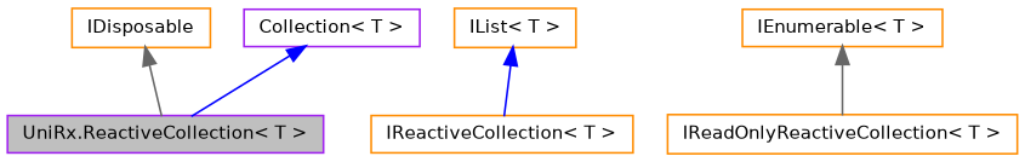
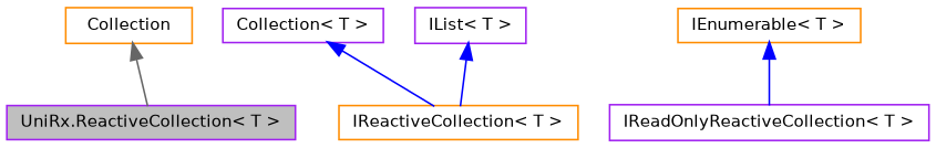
  digraph {
    node [color=purple fillcolor=white fontname=Helvetica fontsize=10 shape=record style=filled]
    edge [color=blue dir=back fontname=Helvetica fontsize=10 labelfontname=Helvetica labelfontsize=10 style=solid]
    n1 [fillcolor=grey75 fontcolor=black height=0.2 label="UniRx.ReactiveCollection\< T \>" width=0.4]
    n2 [height=0.2 label="Collection\< T \>" width=0.4]
    n3 [color=darkorange height=0.2 label="IReactiveCollection\< T \>" width=0.4]
-   n4 [color=darkorange height=0.2 label="IList\< T \>" width=0.4]
-   n5 [color=darkorange height=0.2 label="IReadOnlyReactiveCollection\< T \>" width=0.4]
+   n4 [height=0.2 label="IList\< T \>" width=0.4]
+   n5 [height=0.2 label="IReadOnlyReactiveCollection\< T \>" width=0.4]
    n6 [color=darkorange height=0.2 label="IEnumerable\< T \>" width=0.4]
-   n7 [color=darkorange height=0.2 label=IDisposable width=0.4]
-   n2 -> n1
+   n7 [color=darkorange height=0.2 label=Collection width=0.4]
+   n2 -> n3
    n4 -> n3
-   n6 -> n5 [color=gray40]
+   n6 -> n5
    n7 -> n1 [color=gray40]
  }
